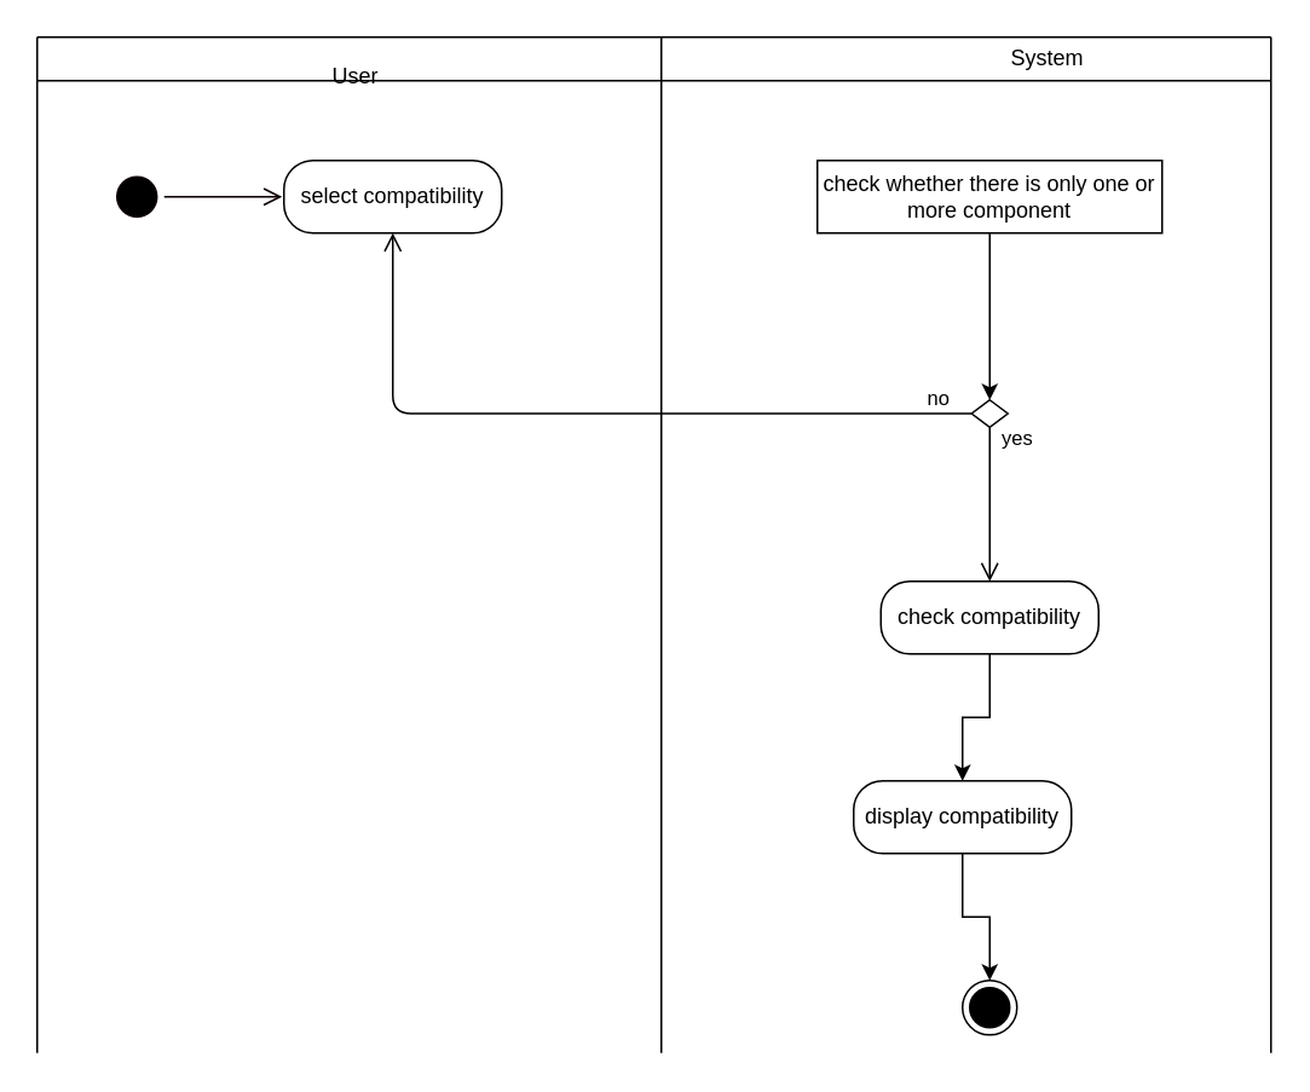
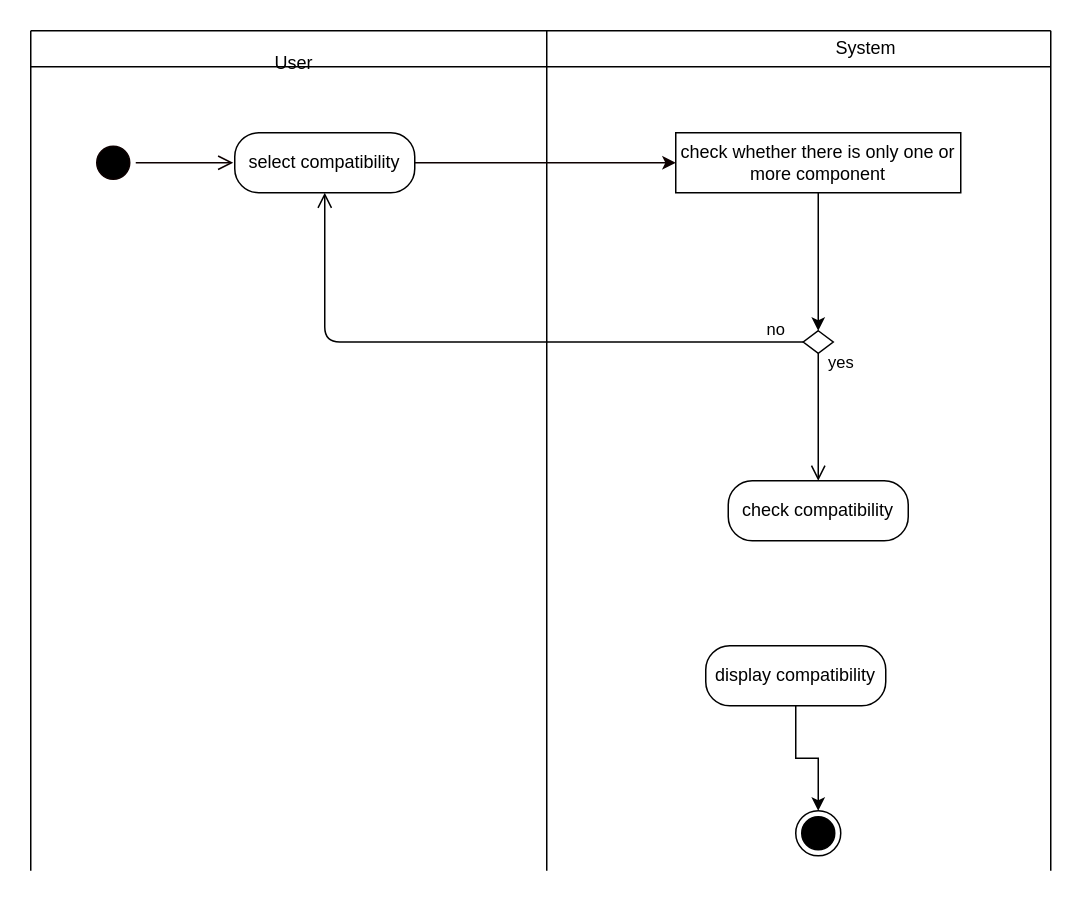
  <mxCell id="0" />
  <mxCell id="1" parent="0" />
  <mxCell id="2" value="" style="endArrow=none;html=1;" parent="1" edge="1"><mxGeometry width="50" height="50" relative="1" as="geometry"><mxPoint x="20" y="580" as="sourcePoint" /><mxPoint x="20" y="20" as="targetPoint" /></mxGeometry></mxCell>
  <mxCell id="3" value="" style="endArrow=none;html=1;" parent="1" edge="1"><mxGeometry width="50" height="50" relative="1" as="geometry"><mxPoint x="700" y="20" as="sourcePoint" /><mxPoint x="20" y="20" as="targetPoint" /></mxGeometry></mxCell>
  <mxCell id="4" value="" style="endArrow=none;html=1;" parent="1" edge="1"><mxGeometry width="50" height="50" relative="1" as="geometry"><mxPoint x="700" y="580" as="sourcePoint" /><mxPoint x="700" y="20" as="targetPoint" /></mxGeometry></mxCell>
  <mxCell id="5" value="" style="endArrow=none;html=1;" parent="1" edge="1"><mxGeometry width="50" height="50" relative="1" as="geometry"><mxPoint x="20" y="44" as="sourcePoint" /><mxPoint x="700" y="44" as="targetPoint" /></mxGeometry></mxCell>
  <mxCell id="6" value="" style="endArrow=none;html=1;" parent="1" edge="1"><mxGeometry width="50" height="50" relative="1" as="geometry"><mxPoint x="364" y="580" as="sourcePoint" /><mxPoint x="364" y="20" as="targetPoint" /></mxGeometry></mxCell>
  <mxCell id="7" value="User" style="text;html=1;resizable=0;points=[];autosize=1;align=left;verticalAlign=top;spacingTop=-4;" parent="1" vertex="1"><mxGeometry x="181" y="32" width="40" height="20" as="geometry" /></mxCell>
  <mxCell id="8" value="System" style="text;html=1;resizable=0;points=[];autosize=1;align=left;verticalAlign=top;spacingTop=-4;" parent="1" vertex="1"><mxGeometry x="555" y="22" width="60" height="20" as="geometry" /></mxCell>
  <mxCell id="9" value="" style="ellipse;html=1;shape=startState;fillColor=#000000;strokeColor=#0D0000;" parent="1" vertex="1"><mxGeometry x="60" y="93" width="30" height="30" as="geometry" /></mxCell>
  <mxCell id="10" value="" style="edgeStyle=orthogonalEdgeStyle;html=1;verticalAlign=bottom;endArrow=open;endSize=8;strokeColor=#0D0000;" parent="1" source="9" edge="1"><mxGeometry relative="1" as="geometry"><mxPoint x="155" y="108" as="targetPoint" /></mxGeometry></mxCell>
+ <mxCell id="11" style="edgeStyle=orthogonalEdgeStyle;rounded=0;orthogonalLoop=1;jettySize=auto;html=1;strokeColor=#0D0000;" parent="1" source="12" target="14" edge="1"><mxGeometry relative="1" as="geometry" /></mxCell>
  <mxCell id="12" value="select compatibility" style="rounded=1;whiteSpace=wrap;html=1;arcSize=40;fillColor=none;" parent="1" vertex="1"><mxGeometry x="156" y="88" width="120" height="40" as="geometry" /></mxCell>
  <mxCell id="13" style="edgeStyle=orthogonalEdgeStyle;rounded=0;orthogonalLoop=1;jettySize=auto;html=1;entryX=0.5;entryY=0;entryDx=0;entryDy=0;" edge="1" parent="1" source="14" target="15"><mxGeometry relative="1" as="geometry" /></mxCell>
  <mxCell id="14" value="check whether there is only one or more component" style="whiteSpace=wrap;html=1;arcSize=40;fillColor=none;rounded=0;" parent="1" vertex="1"><mxGeometry x="450" y="88" width="190" height="40" as="geometry" /></mxCell>
  <mxCell id="15" value="" style="rhombus;whiteSpace=wrap;html=1;" vertex="1" parent="1"><mxGeometry x="535" y="220" width="20" height="15" as="geometry" /></mxCell>
  <mxCell id="16" value="no" style="edgeStyle=orthogonalEdgeStyle;html=1;align=left;verticalAlign=bottom;endArrow=open;endSize=8;entryX=0.5;entryY=1;entryDx=0;entryDy=0;" edge="1" source="15" parent="1" target="12"><mxGeometry x="-0.878" relative="1" as="geometry"><mxPoint x="620" y="270" as="targetPoint" /><mxPoint as="offset" /></mxGeometry></mxCell>
  <mxCell id="17" value="yes" style="edgeStyle=orthogonalEdgeStyle;html=1;align=left;verticalAlign=top;endArrow=open;endSize=8;" edge="1" source="15" parent="1"><mxGeometry x="-1" y="9" relative="1" as="geometry"><mxPoint x="545" y="320" as="targetPoint" /><mxPoint x="-4" y="-7" as="offset" /></mxGeometry></mxCell>
- <mxCell id="18" style="edgeStyle=orthogonalEdgeStyle;rounded=0;orthogonalLoop=1;jettySize=auto;html=1;entryX=0.5;entryY=0;entryDx=0;entryDy=0;" edge="1" parent="1" source="19" target="21"><mxGeometry relative="1" as="geometry" /></mxCell>
  <mxCell id="19" value="check compatibility" style="rounded=1;whiteSpace=wrap;html=1;arcSize=40;fillColor=none;" vertex="1" parent="1"><mxGeometry x="485" y="320" width="120" height="40" as="geometry" /></mxCell>
  <mxCell id="20" style="edgeStyle=orthogonalEdgeStyle;rounded=0;orthogonalLoop=1;jettySize=auto;html=1;exitX=0.5;exitY=1;exitDx=0;exitDy=0;" edge="1" parent="1" source="21" target="22"><mxGeometry relative="1" as="geometry" /></mxCell>
  <mxCell id="21" value="display compatibility" style="rounded=1;whiteSpace=wrap;html=1;arcSize=40;fillColor=none;" vertex="1" parent="1"><mxGeometry x="470" y="430" width="120" height="40" as="geometry" /></mxCell>
  <mxCell id="22" value="" style="ellipse;html=1;shape=endState;fillColor=#000000;strokeColor=#000000;" vertex="1" parent="1"><mxGeometry x="530" y="540" width="30" height="30" as="geometry" /></mxCell>
